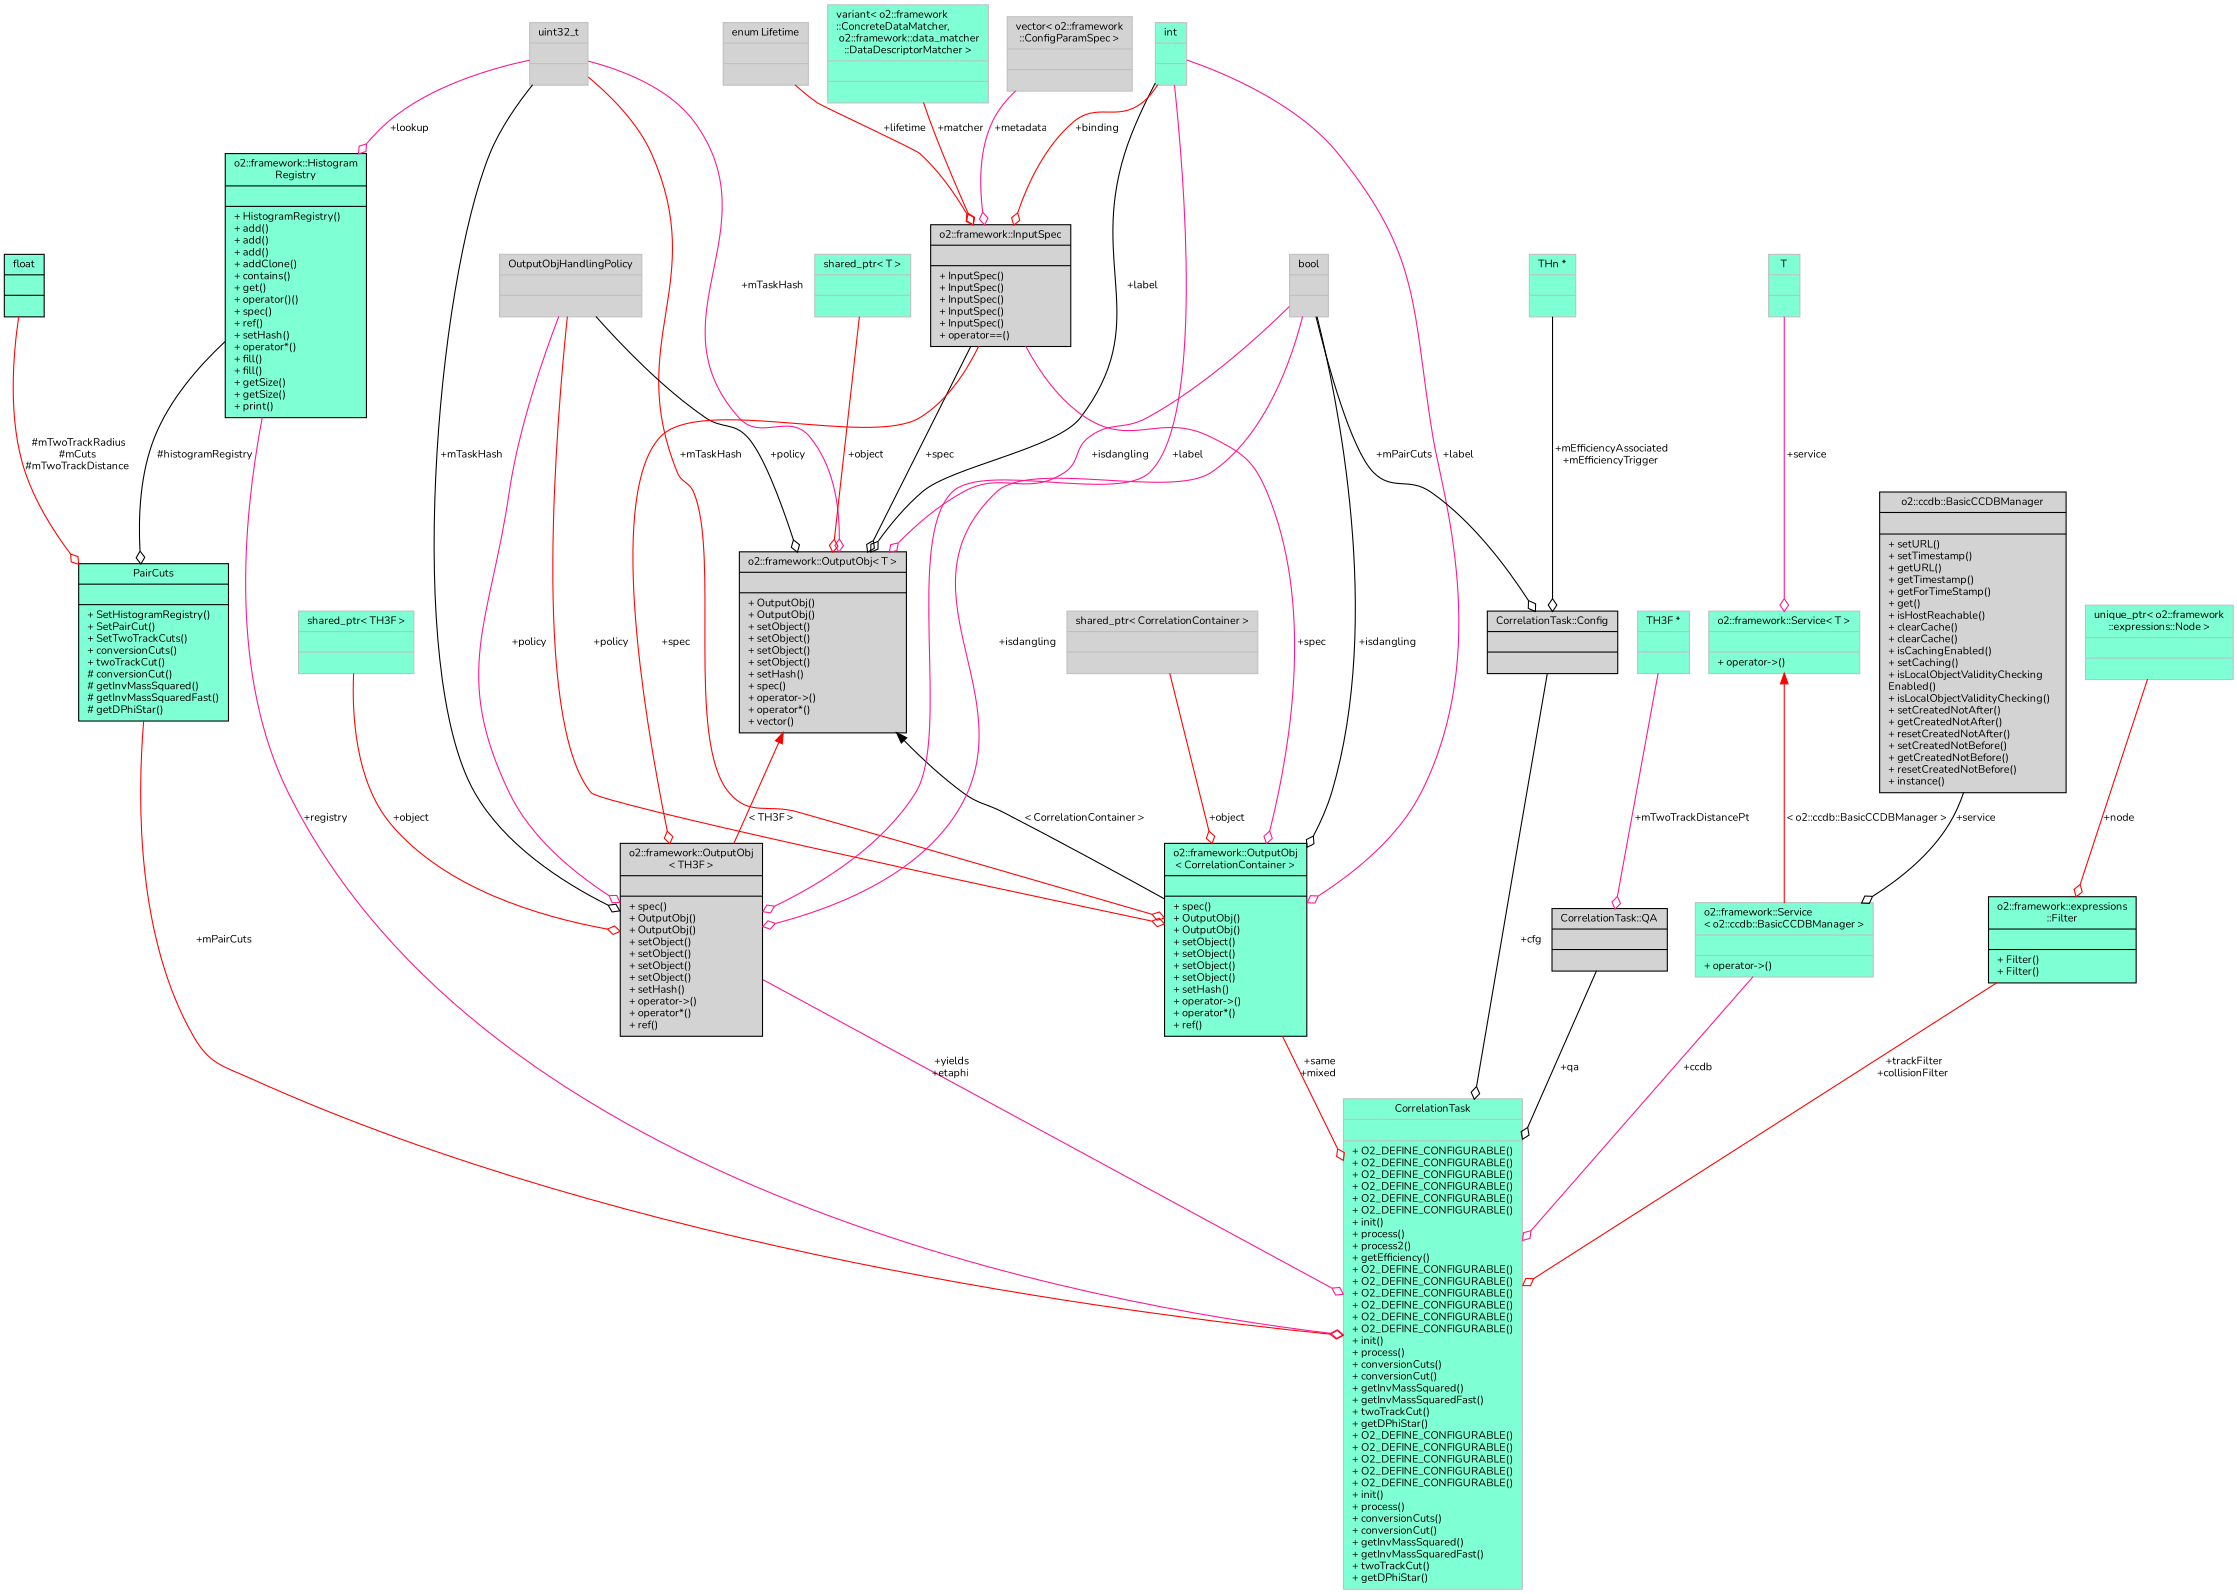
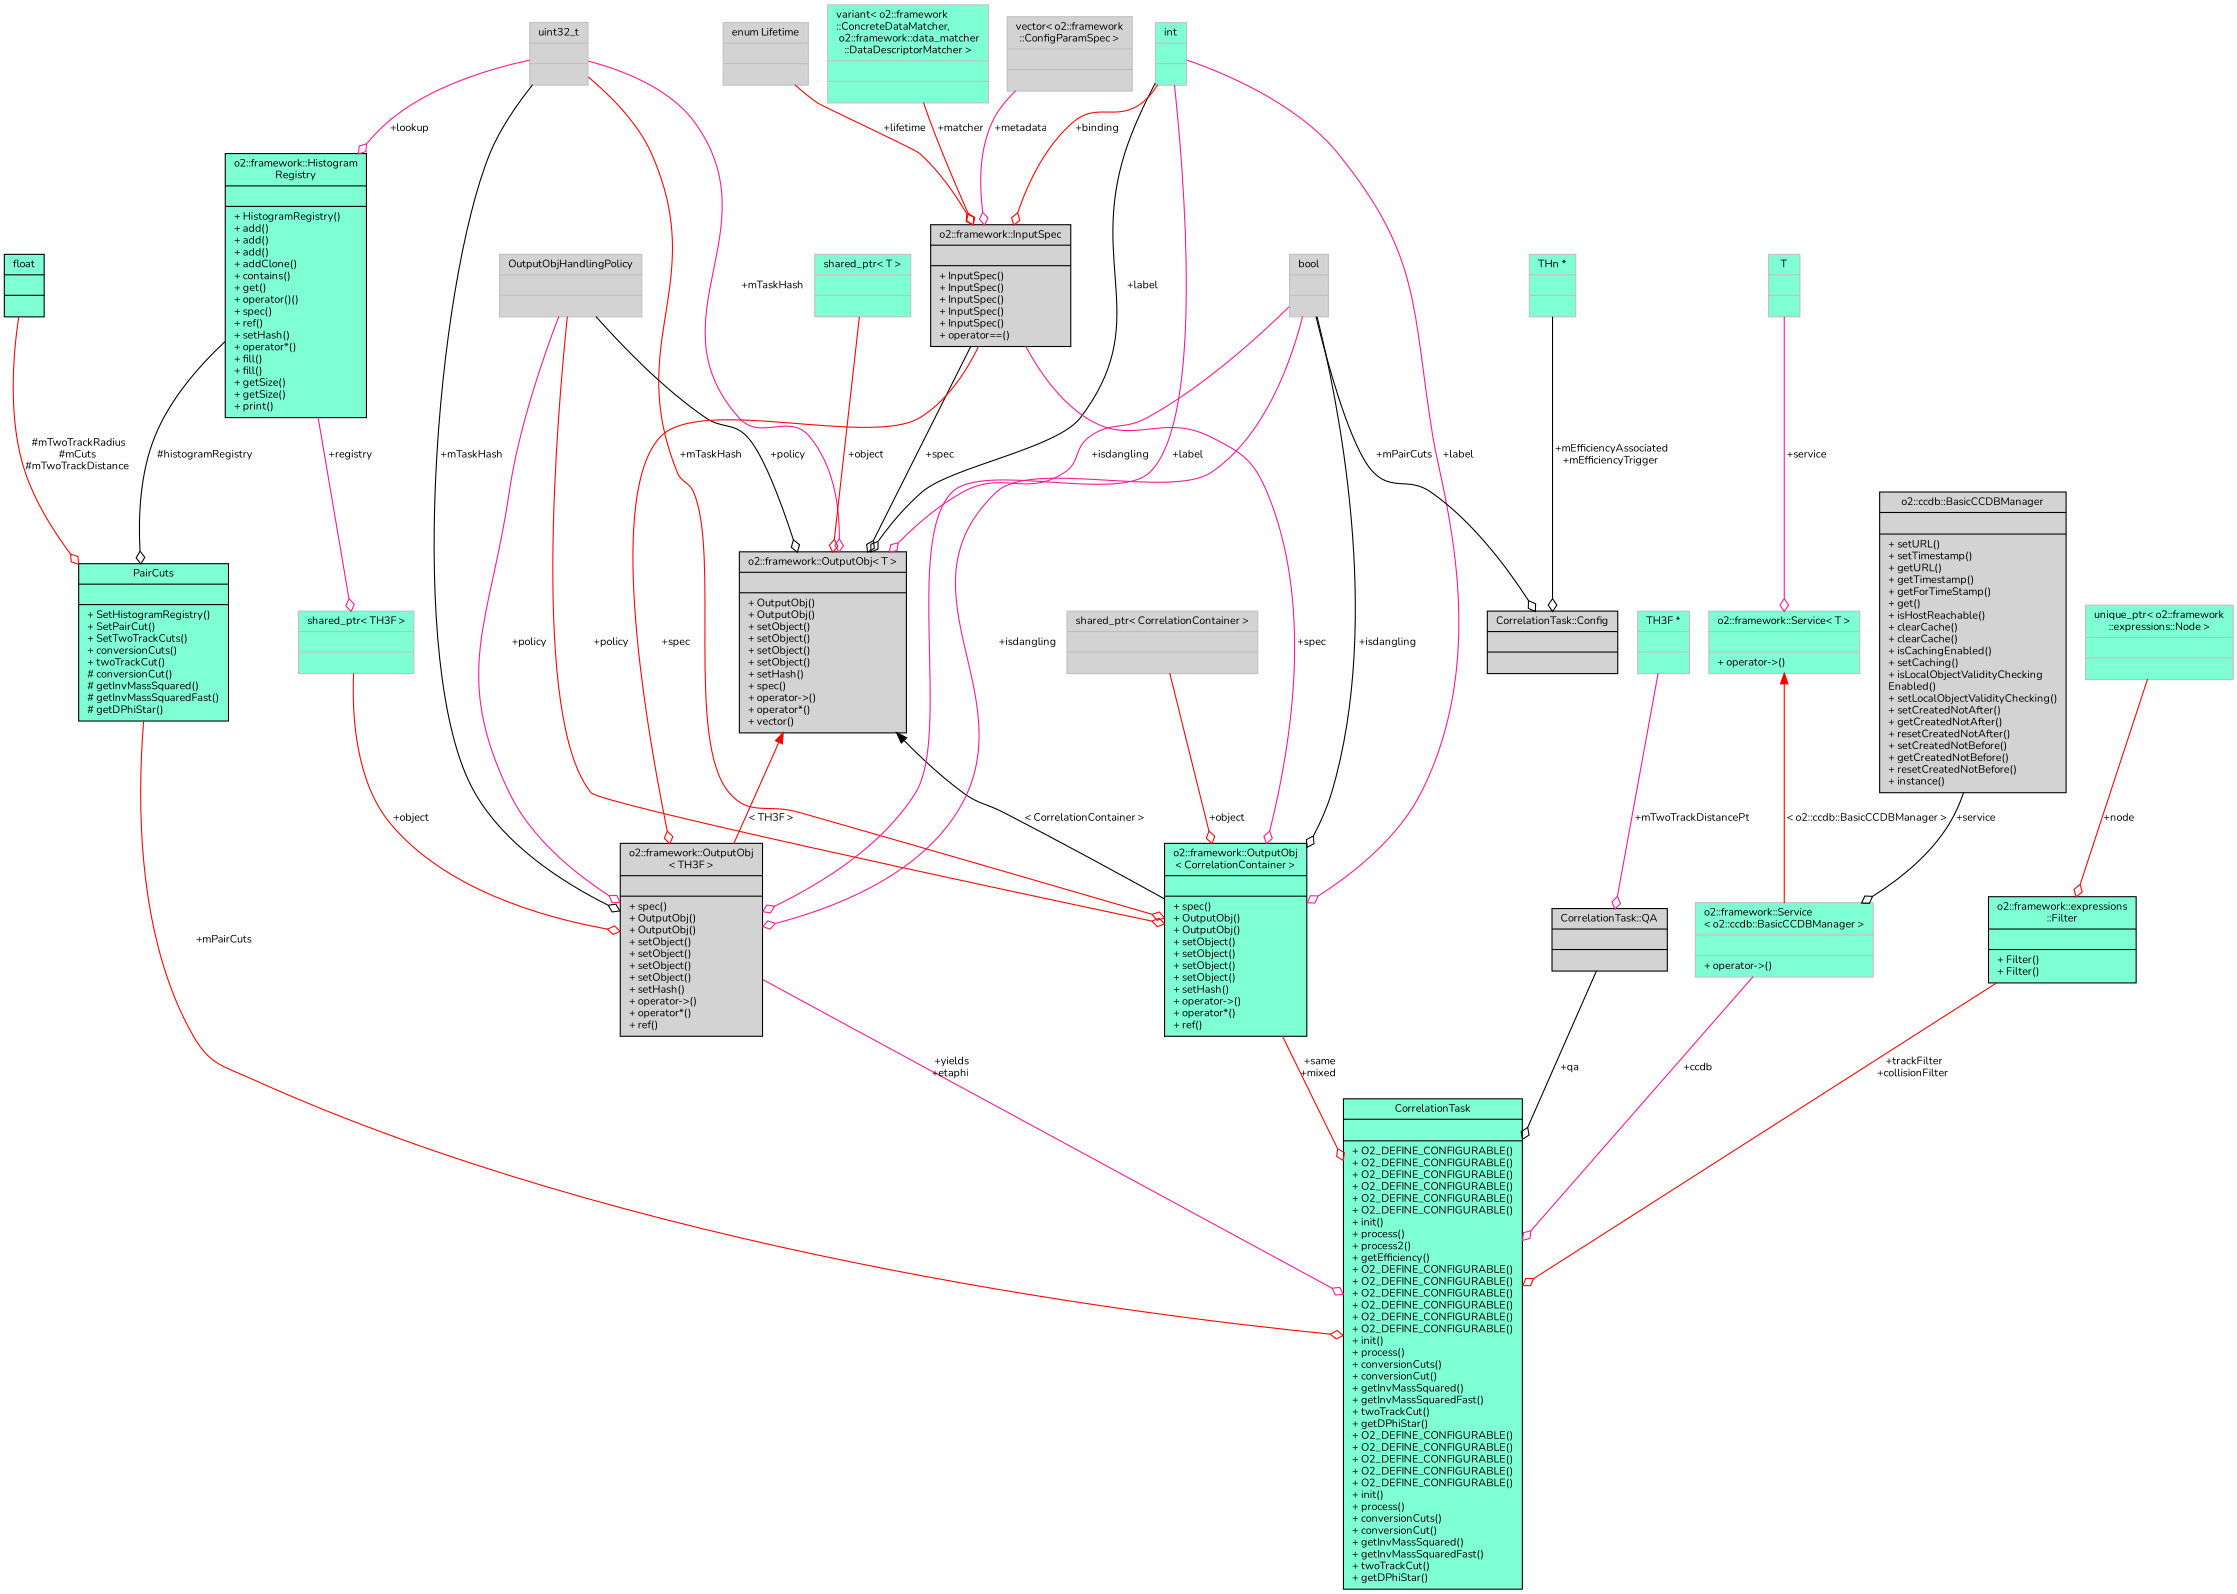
  digraph {
    fontname=Nunito
    node [color=grey75 fillcolor=aquamarine fontname=Nunito fontsize=10 shape=record style=filled]
    edge [arrowhead=odiamond color=red fontname=Nunito fontsize=10 labelfontname=Helvetica labelfontsize=10 style=solid]
-   n1 [fontcolor=black height=0.2 label="{CorrelationTask\n||+ O2_DEFINE_CONFIGURABLE()\l+ O2_DEFINE_CONFIGURABLE()\l+ O2_DEFINE_CONFIGURABLE()\l+ O2_DEFINE_CONFIGURABLE()\l+ O2_DEFINE_CONFIGURABLE()\l+ O2_DEFINE_CONFIGURABLE()\l+ init()\l+ process()\l+ process2()\l+ getEfficiency()\l+ O2_DEFINE_CONFIGURABLE()\l+ O2_DEFINE_CONFIGURABLE()\l+ O2_DEFINE_CONFIGURABLE()\l+ O2_DEFINE_CONFIGURABLE()\l+ O2_DEFINE_CONFIGURABLE()\l+ O2_DEFINE_CONFIGURABLE()\l+ init()\l+ process()\l+ conversionCuts()\l+ conversionCut()\l+ getInvMassSquared()\l+ getInvMassSquaredFast()\l+ twoTrackCut()\l+ getDPhiStar()\l+ O2_DEFINE_CONFIGURABLE()\l+ O2_DEFINE_CONFIGURABLE()\l+ O2_DEFINE_CONFIGURABLE()\l+ O2_DEFINE_CONFIGURABLE()\l+ O2_DEFINE_CONFIGURABLE()\l+ init()\l+ process()\l+ conversionCuts()\l+ conversionCut()\l+ getInvMassSquared()\l+ getInvMassSquaredFast()\l+ twoTrackCut()\l+ getDPhiStar()\l}" width=0.4]
+   n1 [color=black fontcolor=black height=0.2 label="{CorrelationTask\n||+ O2_DEFINE_CONFIGURABLE()\l+ O2_DEFINE_CONFIGURABLE()\l+ O2_DEFINE_CONFIGURABLE()\l+ O2_DEFINE_CONFIGURABLE()\l+ O2_DEFINE_CONFIGURABLE()\l+ O2_DEFINE_CONFIGURABLE()\l+ init()\l+ process()\l+ process2()\l+ getEfficiency()\l+ O2_DEFINE_CONFIGURABLE()\l+ O2_DEFINE_CONFIGURABLE()\l+ O2_DEFINE_CONFIGURABLE()\l+ O2_DEFINE_CONFIGURABLE()\l+ O2_DEFINE_CONFIGURABLE()\l+ O2_DEFINE_CONFIGURABLE()\l+ init()\l+ process()\l+ conversionCuts()\l+ conversionCut()\l+ getInvMassSquared()\l+ getInvMassSquaredFast()\l+ twoTrackCut()\l+ getDPhiStar()\l+ O2_DEFINE_CONFIGURABLE()\l+ O2_DEFINE_CONFIGURABLE()\l+ O2_DEFINE_CONFIGURABLE()\l+ O2_DEFINE_CONFIGURABLE()\l+ O2_DEFINE_CONFIGURABLE()\l+ init()\l+ process()\l+ conversionCuts()\l+ conversionCut()\l+ getInvMassSquared()\l+ getInvMassSquaredFast()\l+ twoTrackCut()\l+ getDPhiStar()\l}" width=0.4]
    n2 [color=black height=0.2 label="{o2::framework::Histogram\lRegistry\n||+ HistogramRegistry()\l+ add()\l+ add()\l+ add()\l+ addClone()\l+ contains()\l+ get()\l+ operator()()\l+ spec()\l+ ref()\l+ setHash()\l+ operator*()\l+ fill()\l+ fill()\l+ getSize()\l+ getSize()\l+ print()\l}" width=0.4]
    n3 [color=black height=0.2 label="{PairCuts\n||+ SetHistogramRegistry()\l+ SetPairCut()\l+ SetTwoTrackCuts()\l+ conversionCuts()\l+ twoTrackCut()\l# conversionCut()\l# getInvMassSquared()\l# getInvMassSquaredFast()\l# getDPhiStar()\l}" width=0.4]
    n4 [fillcolor=lightgrey height=0.2 label="{uint32_t\n||}" width=0.4]
    n5 [color=black height=0.2 label="{o2::framework::OutputObj\l\< CorrelationContainer \>\n||+ spec()\l+ OutputObj()\l+ OutputObj()\l+ setObject()\l+ setObject()\l+ setObject()\l+ setObject()\l+ setHash()\l+ operator-\>()\l+ operator*()\l+ ref()\l}" width=0.4]
    n6 [color=black fillcolor=lightgrey height=0.2 label="{o2::framework::OutputObj\< T \>\n||+ OutputObj()\l+ OutputObj()\l+ setObject()\l+ setObject()\l+ setObject()\l+ setObject()\l+ setHash()\l+ spec()\l+ operator-\>()\l+ operator*()\l+ vector()\l}" width=0.4]
    n7 [color=black fillcolor=lightgrey height=0.2 label="{o2::framework::OutputObj\l\< TH3F \>\n||+ spec()\l+ OutputObj()\l+ OutputObj()\l+ setObject()\l+ setObject()\l+ setObject()\l+ setObject()\l+ setHash()\l+ operator-\>()\l+ operator*()\l+ ref()\l}" width=0.4]
    n8 [color=black fillcolor=lightgrey height=0.2 label="{CorrelationTask::QA\n||}" width=0.4]
    n9 [height=0.2 label="{TH3F *\n||}" width=0.4]
    n10 [color=black height=0.2 label="{float\n||}" width=0.4]
    n11 [fillcolor=lightgrey height=0.2 label="{OutputObjHandlingPolicy\n||}" width=0.4]
    n12 [fillcolor=lightgrey height=0.2 label="{shared_ptr\< CorrelationContainer \>\n||}" width=0.4]
    n13 [height=0.2 label="{int\n||}" width=0.4]
    n14 [color=black fillcolor=lightgrey height=0.2 label="{o2::framework::InputSpec\n||+ InputSpec()\l+ InputSpec()\l+ InputSpec()\l+ InputSpec()\l+ InputSpec()\l+ operator==()\l}" width=0.4]
    n15 [fillcolor=lightgrey height=0.2 label="{bool\n||}" width=0.4]
    n16 [color=black fillcolor=lightgrey height=0.2 label="{CorrelationTask::Config\n||}" width=0.4]
    n17 [fillcolor=lightgrey height=0.2 label="{vector\< o2::framework\l::ConfigParamSpec \>\n||}" width=0.4]
    n18 [fillcolor=lightgrey height=0.2 label="{enum Lifetime\n||}" width=0.4]
    n19 [height=0.2 label="{variant\< o2::framework\l::ConcreteDataMatcher,\l o2::framework::data_matcher\l::DataDescriptorMatcher \>\n||}" width=0.4]
    n20 [height=0.2 label="{shared_ptr\< T \>\n||}" width=0.4]
    n21 [height=0.2 label="{o2::framework::Service\l\< o2::ccdb::BasicCCDBManager \>\n||+ operator-\>()\l}" width=0.4]
-   n22 [color=black fillcolor=lightgrey height=0.2 label="{o2::ccdb::BasicCCDBManager\n||+ setURL()\l+ setTimestamp()\l+ getURL()\l+ getTimestamp()\l+ getForTimeStamp()\l+ get()\l+ isHostReachable()\l+ clearCache()\l+ clearCache()\l+ isCachingEnabled()\l+ setCaching()\l+ isLocalObjectValidityChecking\lEnabled()\l+ isLocalObjectValidityChecking()\l+ setCreatedNotAfter()\l+ getCreatedNotAfter()\l+ resetCreatedNotAfter()\l+ setCreatedNotBefore()\l+ getCreatedNotBefore()\l+ resetCreatedNotBefore()\l+ instance()\l}" width=0.4]
+   n22 [color=black fillcolor=lightgrey height=0.2 label="{o2::ccdb::BasicCCDBManager\n||+ setURL()\l+ setTimestamp()\l+ getURL()\l+ getTimestamp()\l+ getForTimeStamp()\l+ get()\l+ isHostReachable()\l+ clearCache()\l+ clearCache()\l+ isCachingEnabled()\l+ setCaching()\l+ isLocalObjectValidityChecking\lEnabled()\l+ setLocalObjectValidityChecking()\l+ setCreatedNotAfter()\l+ getCreatedNotAfter()\l+ resetCreatedNotAfter()\l+ setCreatedNotBefore()\l+ getCreatedNotBefore()\l+ resetCreatedNotBefore()\l+ instance()\l}" width=0.4]
    n23 [height=0.2 label="{o2::framework::Service\< T \>\n||+ operator-\>()\l}" width=0.4]
    n24 [height=0.2 label="{T\n||}" width=0.4]
    n25 [height=0.2 label="{shared_ptr\< TH3F \>\n||}" width=0.4]
    n26 [height=0.2 label="{THn *\n||}" width=0.4]
    n27 [color=black height=0.2 label="{o2::framework::expressions\l::Filter\n||+ Filter()\l+ Filter()\l}" width=0.4]
    n28 [height=0.2 label="{unique_ptr\< o2::framework\l::expressions::Node \>\n||}" width=0.4]
-   n2 -> n1 [color=deeppink label=" +registry"]
+   n2 -> n25 [color=deeppink label=" +registry"]
    n2 -> n3 [color=black label=" #histogramRegistry"]
    n3 -> n1 [label=" +mPairCuts"]
    n4 -> n2 [color=deeppink label=" +lookup"]
    n4 -> n5 [label=" +mTaskHash"]
    n4 -> n6 [color=deeppink label=" +mTaskHash"]
    n4 -> n7 [color=black label=" +mTaskHash"]
    n5 -> n1 [label=" +same\n+mixed"]
    n6 -> n5 [color=black dir=back label=" \< CorrelationContainer \>" arrowhead=""]
    n6 -> n7 [dir=back label=" \< TH3F \>" arrowhead=""]
    n7 -> n1 [color=deeppink label=" +yields\n+etaphi"]
    n8 -> n1 [color=black label=" +qa"]
    n9 -> n8 [color=deeppink label=" +mTwoTrackDistancePt"]
    n10 -> n3 [label=" #mTwoTrackRadius\n#mCuts\n#mTwoTrackDistance"]
    n11 -> n5 [label=" +policy"]
    n11 -> n6 [color=black label=" +policy"]
    n11 -> n7 [color=deeppink label=" +policy"]
    n12 -> n5 [label=" +object"]
    n13 -> n5 [color=deeppink label=" +label"]
    n13 -> n6 [color=black label=" +label"]
    n13 -> n7 [color=deeppink label=" +label"]
    n13 -> n14 [label=" +binding"]
    n14 -> n5 [color=deeppink label=" +spec"]
    n14 -> n6 [color=black label=" +spec"]
    n14 -> n7 [label=" +spec"]
    n15 -> n5 [color=black label=" +isdangling"]
    n15 -> n6 [color=deeppink label=" +isdangling"]
    n15 -> n7 [color=deeppink label=" +isdangling"]
    n15 -> n16 [color=black label=" +mPairCuts"]
-   n16 -> n1 [color=black label=" +cfg"]
    n17 -> n14 [color=deeppink label=" +metadata"]
    n18 -> n14 [label=" +lifetime"]
    n19 -> n14 [label=" +matcher"]
    n20 -> n6 [label=" +object"]
    n21 -> n1 [color=deeppink label=" +ccdb"]
    n22 -> n21 [color=black label=" +service"]
    n23 -> n21 [dir=back label=" \< o2::ccdb::BasicCCDBManager \>" arrowhead=""]
    n24 -> n23 [color=deeppink label=" +service"]
    n25 -> n7 [label=" +object"]
    n26 -> n16 [color=black label=" +mEfficiencyAssociated\n+mEfficiencyTrigger"]
    n27 -> n1 [label=" +trackFilter\n+collisionFilter"]
    n28 -> n27 [label=" +node"]
  }
